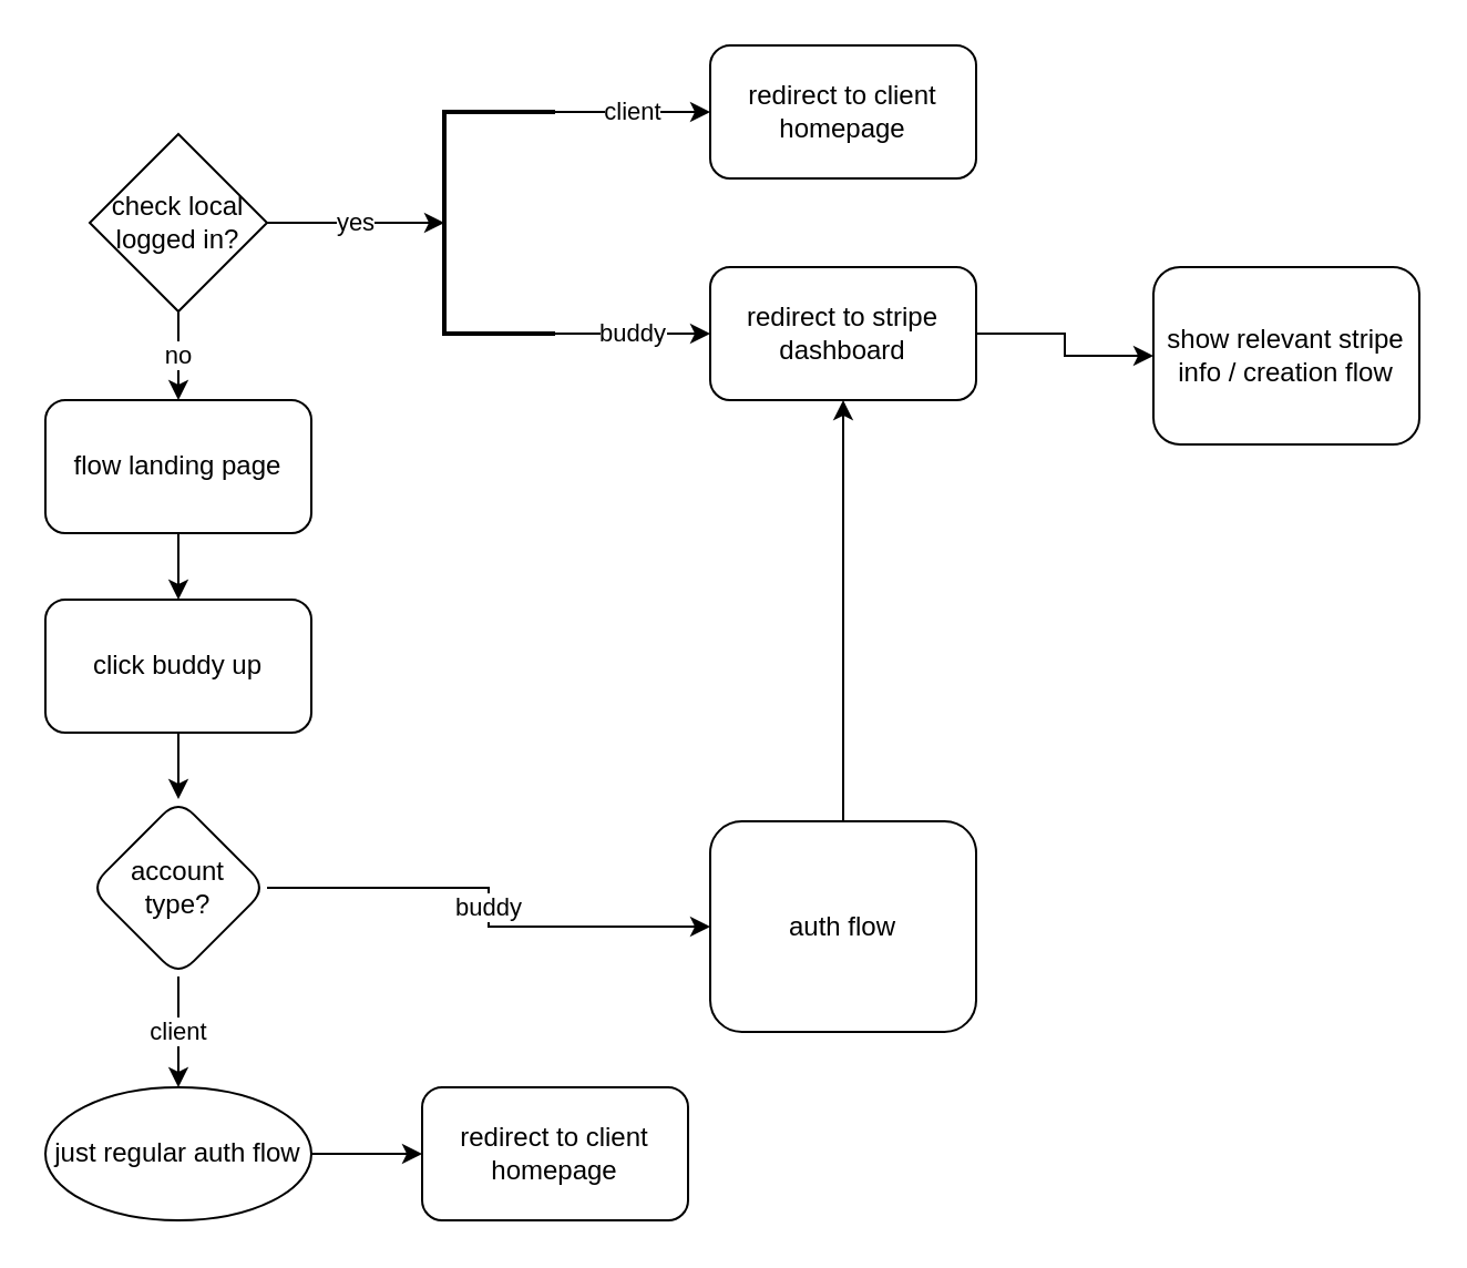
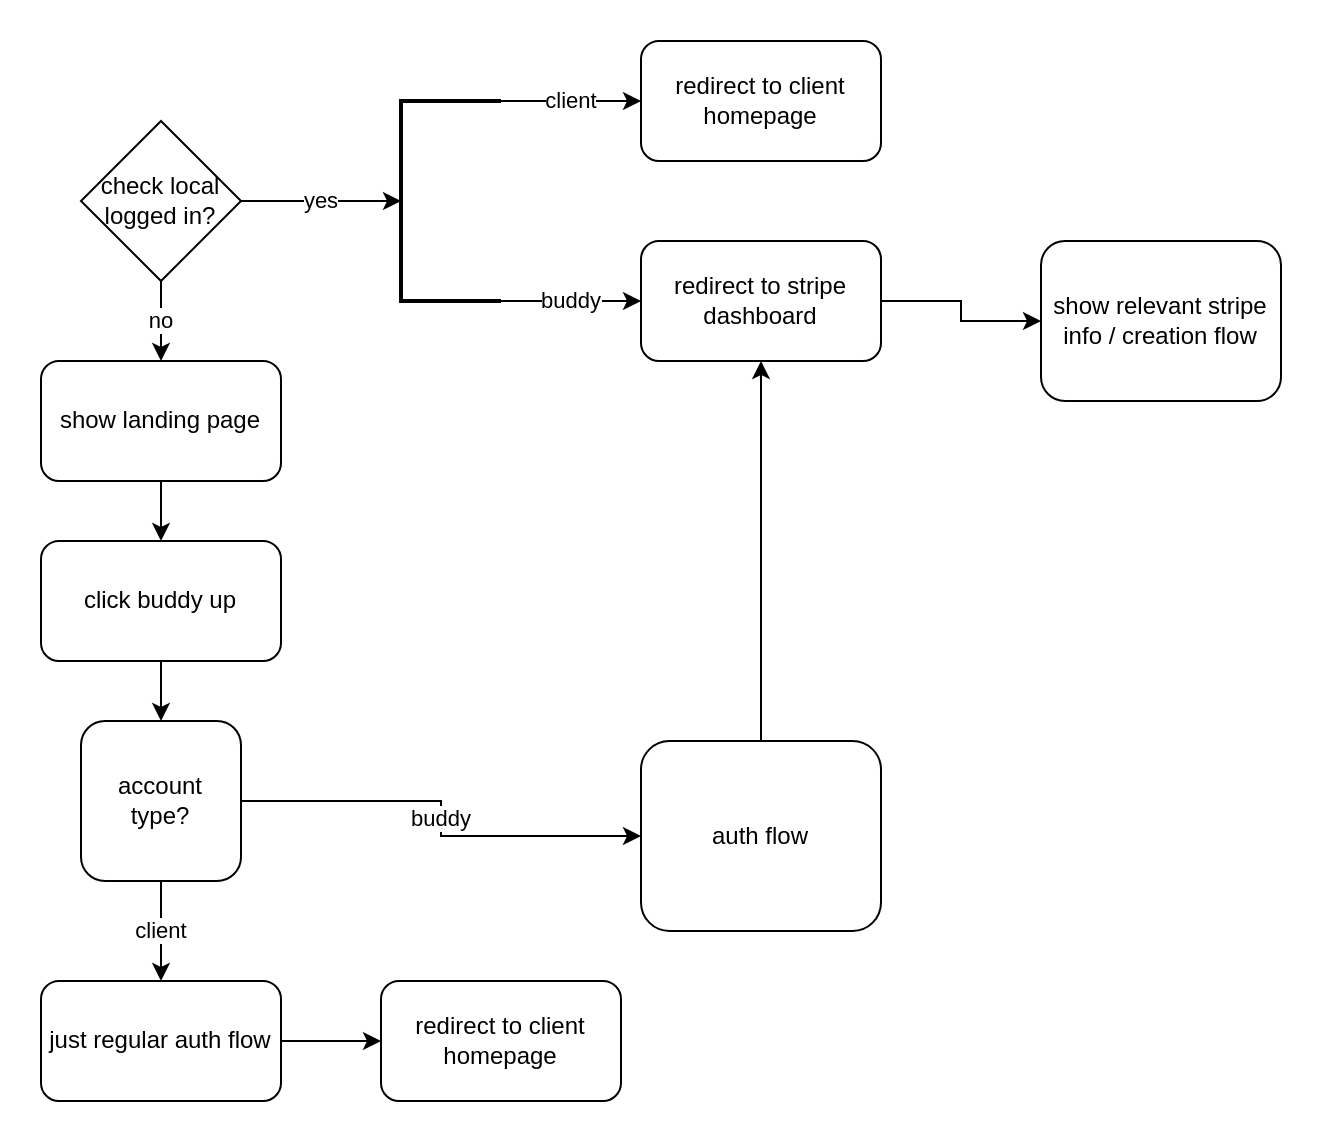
  <mxCell id="0" />
  <mxCell id="1" parent="0" />
  <mxCell id="2" value="yes" style="edgeStyle=orthogonalEdgeStyle;rounded=0;orthogonalLoop=1;jettySize=auto;html=1;entryX=0;entryY=0.5;entryDx=0;entryDy=0;entryPerimeter=0;" edge="1" parent="1" source="4" target="9"><mxGeometry relative="1" as="geometry"><mxPoint x="180" y="100" as="targetPoint" /></mxGeometry></mxCell>
  <mxCell id="3" value="no" style="edgeStyle=orthogonalEdgeStyle;rounded=0;orthogonalLoop=1;jettySize=auto;html=1;" edge="1" parent="1" source="4" target="6"><mxGeometry relative="1" as="geometry" /></mxCell>
  <mxCell id="4" value="check local&lt;br&gt;logged in?" style="rhombus;whiteSpace=wrap;html=1;" vertex="1" parent="1"><mxGeometry x="40" y="60" width="80" height="80" as="geometry" /></mxCell>
  <mxCell id="5" value="" style="edgeStyle=orthogonalEdgeStyle;rounded=0;orthogonalLoop=1;jettySize=auto;html=1;" edge="1" parent="1" source="6" target="12"><mxGeometry relative="1" as="geometry" /></mxCell>
- <mxCell id="6" value="flow landing page" style="rounded=1;whiteSpace=wrap;html=1;" vertex="1" parent="1"><mxGeometry x="20" y="180" width="120" height="60" as="geometry" /></mxCell>
+ <mxCell id="6" value="show landing page" style="rounded=1;whiteSpace=wrap;html=1;" vertex="1" parent="1"><mxGeometry x="20" y="180" width="120" height="60" as="geometry" /></mxCell>
  <mxCell id="7" value="client" style="edgeStyle=orthogonalEdgeStyle;rounded=0;orthogonalLoop=1;jettySize=auto;html=1;exitX=1;exitY=0;exitDx=0;exitDy=0;exitPerimeter=0;entryX=0;entryY=0.5;entryDx=0;entryDy=0;" edge="1" parent="1" source="9" target="10"><mxGeometry relative="1" as="geometry"><mxPoint x="310" y="50" as="targetPoint" /><Array as="points"><mxPoint x="270" y="50" /><mxPoint x="270" y="50" /></Array></mxGeometry></mxCell>
  <mxCell id="8" value="buddy" style="edgeStyle=orthogonalEdgeStyle;rounded=0;orthogonalLoop=1;jettySize=auto;html=1;exitX=1;exitY=1;exitDx=0;exitDy=0;exitPerimeter=0;entryX=0;entryY=0.5;entryDx=0;entryDy=0;" edge="1" parent="1" source="9" target="22"><mxGeometry relative="1" as="geometry"><mxPoint x="320" y="150" as="targetPoint" /><Array as="points"><mxPoint x="270" y="150" /><mxPoint x="270" y="150" /></Array></mxGeometry></mxCell>
  <mxCell id="9" value="" style="strokeWidth=2;html=1;shape=mxgraph.flowchart.annotation_1;align=left;pointerEvents=1;" vertex="1" parent="1"><mxGeometry x="200" y="50" width="50" height="100" as="geometry" /></mxCell>
  <mxCell id="10" value="redirect to client homepage" style="rounded=1;whiteSpace=wrap;html=1;" vertex="1" parent="1"><mxGeometry x="320" y="20" width="120" height="60" as="geometry" /></mxCell>
  <mxCell id="11" value="" style="edgeStyle=orthogonalEdgeStyle;rounded=0;orthogonalLoop=1;jettySize=auto;html=1;" edge="1" parent="1" source="12" target="15"><mxGeometry relative="1" as="geometry" /></mxCell>
  <mxCell id="12" value="click buddy up" style="whiteSpace=wrap;html=1;rounded=1;" vertex="1" parent="1"><mxGeometry x="20" y="270" width="120" height="60" as="geometry" /></mxCell>
  <mxCell id="13" value="buddy" style="edgeStyle=orthogonalEdgeStyle;rounded=0;orthogonalLoop=1;jettySize=auto;html=1;entryX=0;entryY=0.5;entryDx=0;entryDy=0;" edge="1" parent="1" source="15" target="19"><mxGeometry relative="1" as="geometry"><mxPoint x="180" y="400" as="targetPoint" /></mxGeometry></mxCell>
  <mxCell id="14" value="client" style="edgeStyle=orthogonalEdgeStyle;rounded=0;orthogonalLoop=1;jettySize=auto;html=1;entryX=0.5;entryY=0;entryDx=0;entryDy=0;" edge="1" parent="1" source="15" target="17"><mxGeometry relative="1" as="geometry"><mxPoint x="80" y="480" as="targetPoint" /></mxGeometry></mxCell>
- <mxCell id="15" value="account&lt;br&gt;type?" style="rhombus;whiteSpace=wrap;html=1;rounded=1;" vertex="1" parent="1"><mxGeometry x="40" y="360" width="80" height="80" as="geometry" /></mxCell>
+ <mxCell id="15" value="account&lt;br&gt;type?" style="whiteSpace=wrap;html=1;rounded=1;" vertex="1" parent="1"><mxGeometry x="40" y="360" width="80" height="80" as="geometry" /></mxCell>
  <mxCell id="16" value="" style="edgeStyle=orthogonalEdgeStyle;rounded=0;orthogonalLoop=1;jettySize=auto;html=1;exitX=1;exitY=0.5;exitDx=0;exitDy=0;entryX=0;entryY=0.5;entryDx=0;entryDy=0;" edge="1" parent="1" source="17" target="20"><mxGeometry relative="1" as="geometry"><mxPoint x="140" y="520" as="sourcePoint" /><mxPoint x="220" y="520" as="targetPoint" /></mxGeometry></mxCell>
- <mxCell id="17" value="just regular auth flow" style="ellipse;whiteSpace=wrap;html=1;" vertex="1" parent="1"><mxGeometry x="20" y="490" width="120" height="60" as="geometry" /></mxCell>
+ <mxCell id="17" value="just regular auth flow" style="whiteSpace=wrap;html=1;rounded=1;" vertex="1" parent="1"><mxGeometry x="20" y="490" width="120" height="60" as="geometry" /></mxCell>
  <mxCell id="18" style="edgeStyle=orthogonalEdgeStyle;rounded=0;orthogonalLoop=1;jettySize=auto;html=1;exitX=0.5;exitY=0;exitDx=0;exitDy=0;entryX=0.5;entryY=1;entryDx=0;entryDy=0;" edge="1" parent="1" source="19" target="22"><mxGeometry relative="1" as="geometry" /></mxCell>
  <mxCell id="19" value="auth flow" style="whiteSpace=wrap;html=1;rounded=1;" vertex="1" parent="1"><mxGeometry x="320" y="370" width="120" height="95" as="geometry" /></mxCell>
  <mxCell id="20" value="redirect to client homepage" style="whiteSpace=wrap;html=1;rounded=1;" vertex="1" parent="1"><mxGeometry x="190" y="490" width="120" height="60" as="geometry" /></mxCell>
  <mxCell id="21" value="" style="edgeStyle=orthogonalEdgeStyle;rounded=0;orthogonalLoop=1;jettySize=auto;html=1;" edge="1" parent="1" source="22" target="23"><mxGeometry relative="1" as="geometry" /></mxCell>
  <mxCell id="22" value="redirect to stripe dashboard" style="whiteSpace=wrap;html=1;rounded=1;" vertex="1" parent="1"><mxGeometry x="320" y="120" width="120" height="60" as="geometry" /></mxCell>
  <mxCell id="23" value="show relevant stripe info / creation flow" style="whiteSpace=wrap;html=1;rounded=1;" vertex="1" parent="1"><mxGeometry x="520" y="120" width="120" height="80" as="geometry" /></mxCell>
